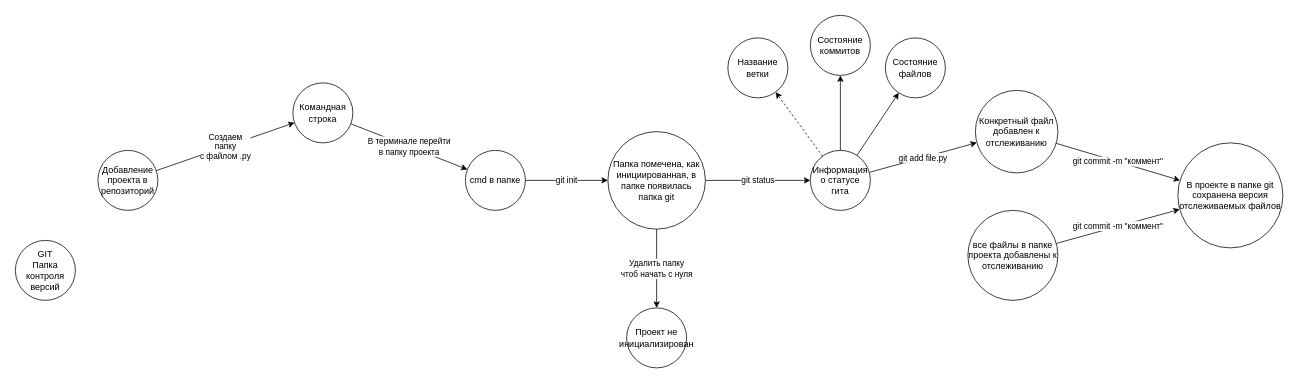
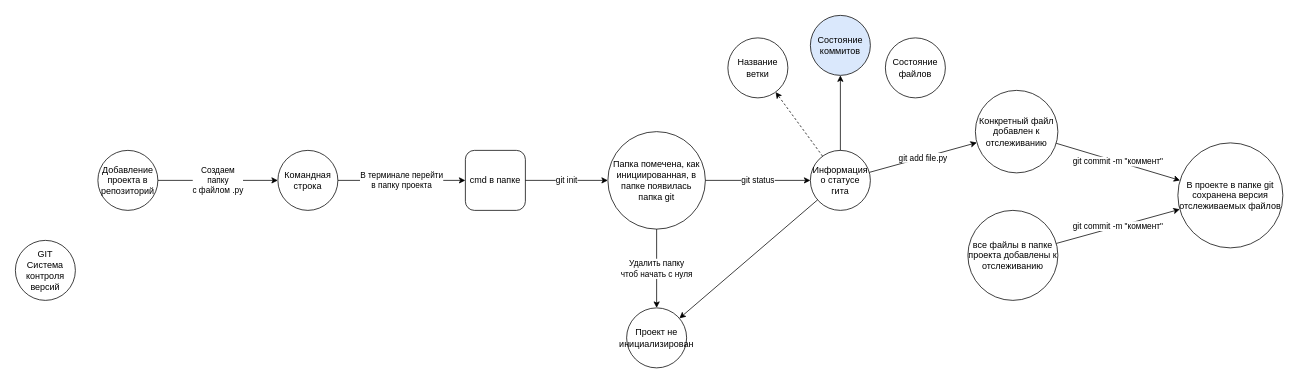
  <mxCell id="0" />
  <mxCell id="1" parent="0" />
- <mxCell id="2" value="GIT&lt;br&gt;Папка контроля версий" style="ellipse;whiteSpace=wrap;html=1;aspect=fixed;" vertex="1" parent="1"><mxGeometry x="20" y="320" width="80" height="80" as="geometry" /></mxCell>
+ <mxCell id="2" value="GIT&lt;br&gt;Система контроля версий" style="ellipse;whiteSpace=wrap;html=1;aspect=fixed;" vertex="1" parent="1"><mxGeometry x="20" y="320" width="80" height="80" as="geometry" /></mxCell>
  <mxCell id="3" value="Добавление проекта в репозиторий" style="ellipse;whiteSpace=wrap;html=1;aspect=fixed;" vertex="1" parent="1"><mxGeometry x="130" y="200" width="80" height="80" as="geometry" /></mxCell>
  <mxCell id="4" value="Создаем&lt;div&gt;папку&lt;/div&gt;&lt;div&gt;с файлом .py&lt;/div&gt;" style="endArrow=classic;html=1;rounded=0;" edge="1" parent="1" source="3" target="5"><mxGeometry width="50" height="50" relative="1" as="geometry"><mxPoint x="40" y="380" as="sourcePoint" /><mxPoint x="370" y="240" as="targetPoint" /></mxGeometry></mxCell>
- <mxCell id="5" value="Командная строка" style="ellipse;whiteSpace=wrap;html=1;aspect=fixed;" vertex="1" parent="1"><mxGeometry x="390" y="110" width="80" height="80" as="geometry" /></mxCell>
+ <mxCell id="5" value="Командная строка" style="ellipse;whiteSpace=wrap;html=1;aspect=fixed;" vertex="1" parent="1"><mxGeometry x="370" y="200" width="80" height="80" as="geometry" /></mxCell>
  <mxCell id="6" value="В терминале перейти&lt;div&gt;в папку проекта&lt;/div&gt;" style="endArrow=classic;html=1;rounded=0;" edge="1" parent="1" source="5" target="7"><mxGeometry width="50" height="50" relative="1" as="geometry"><mxPoint x="360" y="380" as="sourcePoint" /><mxPoint x="660" y="240" as="targetPoint" /><mxPoint as="offset" /></mxGeometry></mxCell>
- <mxCell id="7" value="cmd в папке" style="ellipse;whiteSpace=wrap;html=1;aspect=fixed;" vertex="1" parent="1"><mxGeometry x="620" y="200" width="80" height="80" as="geometry" /></mxCell>
+ <mxCell id="7" value="cmd в папке" style="whiteSpace=wrap;html=1;aspect=fixed;rounded=1;" vertex="1" parent="1"><mxGeometry x="620" y="200" width="80" height="80" as="geometry" /></mxCell>
  <mxCell id="8" value="git init" style="endArrow=classic;html=1;rounded=0;" edge="1" parent="1" source="7" target="9"><mxGeometry width="50" height="50" relative="1" as="geometry"><mxPoint x="760" y="380" as="sourcePoint" /><mxPoint x="900" y="240" as="targetPoint" /></mxGeometry></mxCell>
  <mxCell id="9" value="Папка помечена, как инициированная, в папке появилась папка git" style="ellipse;whiteSpace=wrap;html=1;aspect=fixed;" vertex="1" parent="1"><mxGeometry x="810" y="175" width="130" height="130" as="geometry" /></mxCell>
  <mxCell id="10" value="Удалить папку&lt;br&gt;чтоб начать с нуля" style="endArrow=classic;html=1;rounded=0;" edge="1" parent="1" source="9" target="11"><mxGeometry width="50" height="50" relative="1" as="geometry"><mxPoint x="760" y="380" as="sourcePoint" /><mxPoint x="875" y="450" as="targetPoint" /></mxGeometry></mxCell>
  <mxCell id="11" value="Проект не инициализирован" style="ellipse;whiteSpace=wrap;html=1;aspect=fixed;" vertex="1" parent="1"><mxGeometry x="835" y="410" width="80" height="80" as="geometry" /></mxCell>
  <mxCell id="12" value="git status" style="endArrow=classic;html=1;rounded=0;" edge="1" parent="1" source="9" target="13"><mxGeometry width="50" height="50" relative="1" as="geometry"><mxPoint x="760" y="380" as="sourcePoint" /><mxPoint x="1120" y="240" as="targetPoint" /></mxGeometry></mxCell>
  <mxCell id="13" value="Информация о статусе гита" style="ellipse;whiteSpace=wrap;html=1;aspect=fixed;" vertex="1" parent="1"><mxGeometry x="1080" y="200" width="80" height="80" as="geometry" /></mxCell>
  <mxCell id="14" value="" style="endArrow=classic;html=1;rounded=0;dashed=1;" edge="1" parent="1" source="13" target="15"><mxGeometry width="50" height="50" relative="1" as="geometry"><mxPoint x="760" y="380" as="sourcePoint" /><mxPoint x="1010" y="90" as="targetPoint" /></mxGeometry></mxCell>
  <mxCell id="15" value="Название ветки" style="ellipse;whiteSpace=wrap;html=1;aspect=fixed;" vertex="1" parent="1"><mxGeometry x="970" y="50" width="80" height="80" as="geometry" /></mxCell>
  <mxCell id="16" value="" style="endArrow=classic;html=1;rounded=0;" edge="1" parent="1" source="13" target="17"><mxGeometry width="50" height="50" relative="1" as="geometry"><mxPoint x="1080" y="270" as="sourcePoint" /><mxPoint x="1120" y="60" as="targetPoint" /></mxGeometry></mxCell>
- <mxCell id="17" value="Состояние коммитов" style="ellipse;whiteSpace=wrap;html=1;aspect=fixed;" vertex="1" parent="1"><mxGeometry x="1080" y="20" width="80" height="80" as="geometry" /></mxCell>
- <mxCell id="18" value="" style="endArrow=classic;html=1;rounded=0;" edge="1" parent="1" source="13" target="19"><mxGeometry width="50" height="50" relative="1" as="geometry"><mxPoint x="1080" y="270" as="sourcePoint" /><mxPoint x="1220" y="80" as="targetPoint" /></mxGeometry></mxCell>
+ <mxCell id="17" value="Состояние коммитов" style="ellipse;whiteSpace=wrap;html=1;aspect=fixed;fillColor=#dae8fc;" vertex="1" parent="1"><mxGeometry x="1080" y="20" width="80" height="80" as="geometry" /></mxCell>
+ <mxCell id="18" value="" style="endArrow=classic;html=1;rounded=0;" edge="1" parent="1" source="13" target="11"><mxGeometry width="50" height="50" relative="1" as="geometry"><mxPoint x="1080" y="270" as="sourcePoint" /><mxPoint x="1220" y="80" as="targetPoint" /></mxGeometry></mxCell>
  <mxCell id="19" value="Состояние файлов" style="ellipse;whiteSpace=wrap;html=1;aspect=fixed;" vertex="1" parent="1"><mxGeometry x="1180" y="50" width="80" height="80" as="geometry" /></mxCell>
  <mxCell id="20" value="все файлы в папке проекта добавлены к отслеживанию" style="ellipse;whiteSpace=wrap;html=1;aspect=fixed;" vertex="1" parent="1"><mxGeometry x="1290" y="280" width="120" height="120" as="geometry" /></mxCell>
  <mxCell id="21" value="git add file.py" style="endArrow=classic;html=1;rounded=0;" edge="1" parent="1" source="13" target="22"><mxGeometry width="50" height="50" relative="1" as="geometry"><mxPoint x="1080" y="270" as="sourcePoint" /><mxPoint x="1420" y="180" as="targetPoint" /></mxGeometry></mxCell>
  <mxCell id="22" value="Конкретный файл добавлен к отслеживанию" style="ellipse;whiteSpace=wrap;html=1;aspect=fixed;" vertex="1" parent="1"><mxGeometry x="1300" y="120" width="110" height="110" as="geometry" /></mxCell>
  <mxCell id="23" value="git commit -m &quot;коммент&quot;" style="endArrow=classic;html=1;rounded=0;" edge="1" parent="1" source="20" target="24"><mxGeometry width="50" height="50" relative="1" as="geometry"><mxPoint x="1520" y="270" as="sourcePoint" /><mxPoint x="1570" y="220" as="targetPoint" /></mxGeometry></mxCell>
  <mxCell id="24" value="В проекте в папке git сохранена версия отслеживаемых файлов" style="ellipse;whiteSpace=wrap;html=1;aspect=fixed;" vertex="1" parent="1"><mxGeometry x="1570" y="190" width="140" height="140" as="geometry" /></mxCell>
  <mxCell id="25" value="git commit -m &quot;коммент&quot;" style="endArrow=classic;html=1;rounded=0;" edge="1" parent="1" source="22" target="24"><mxGeometry width="50" height="50" relative="1" as="geometry"><mxPoint x="1418" y="336" as="sourcePoint" /><mxPoint x="1631" y="284" as="targetPoint" /></mxGeometry></mxCell>
